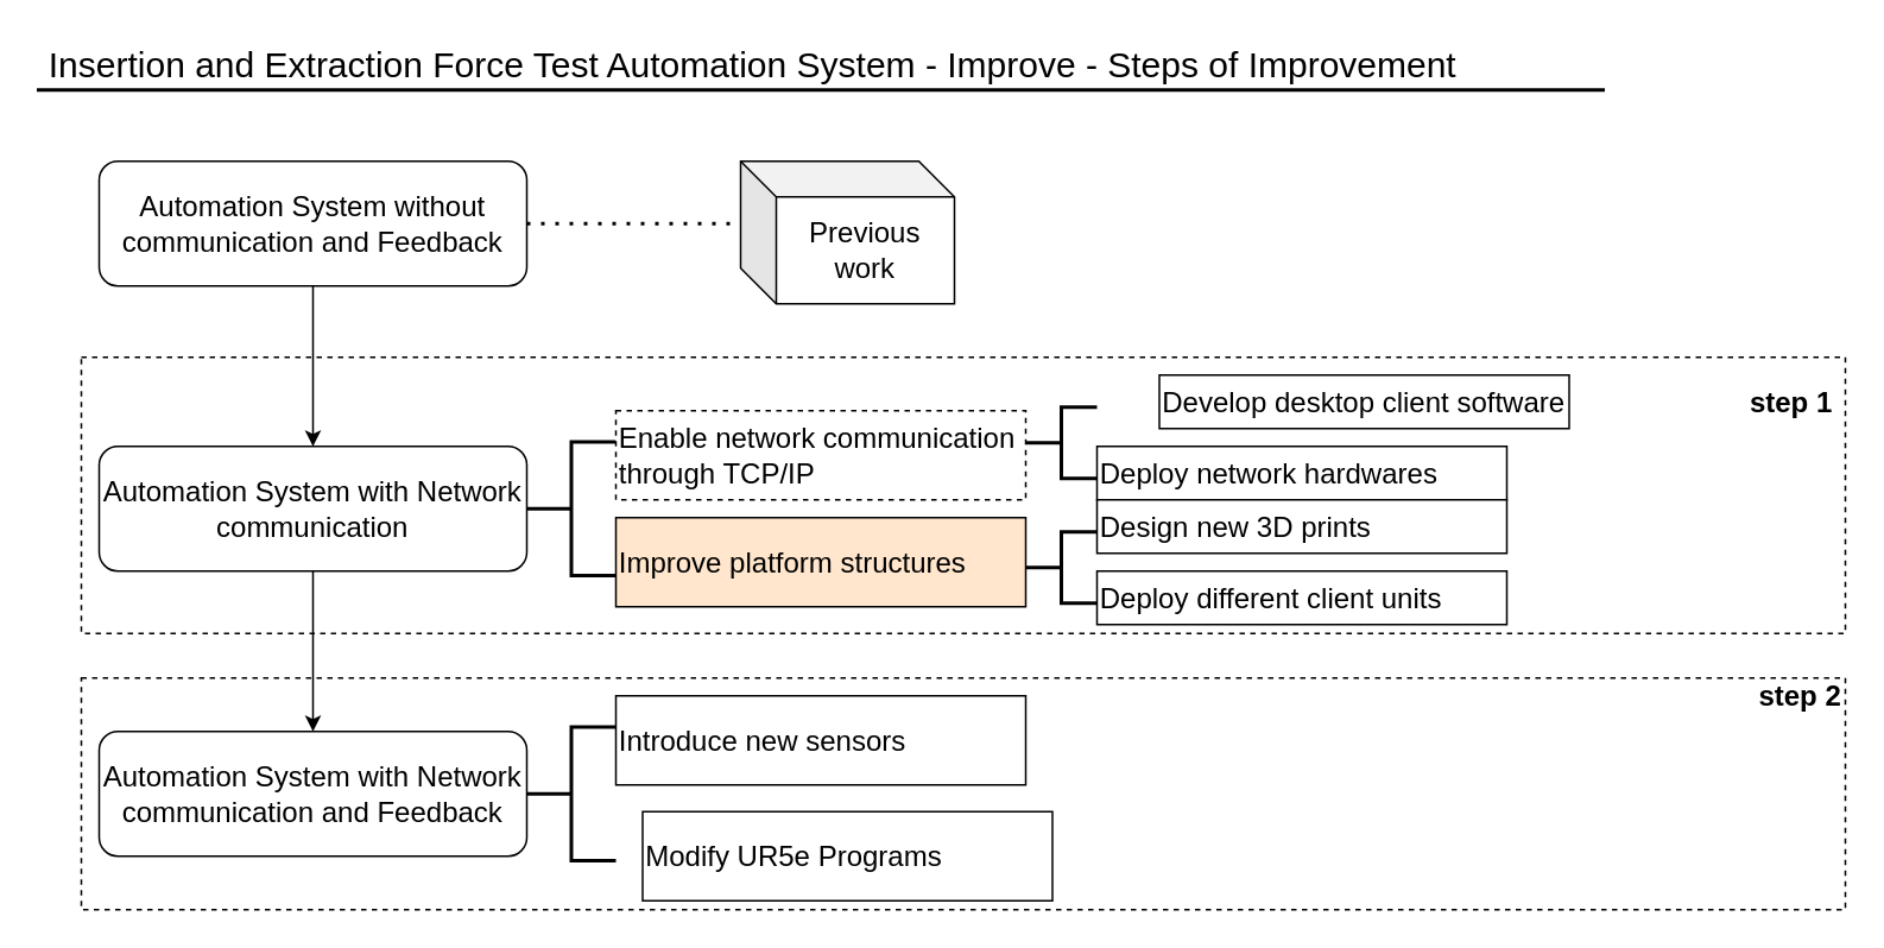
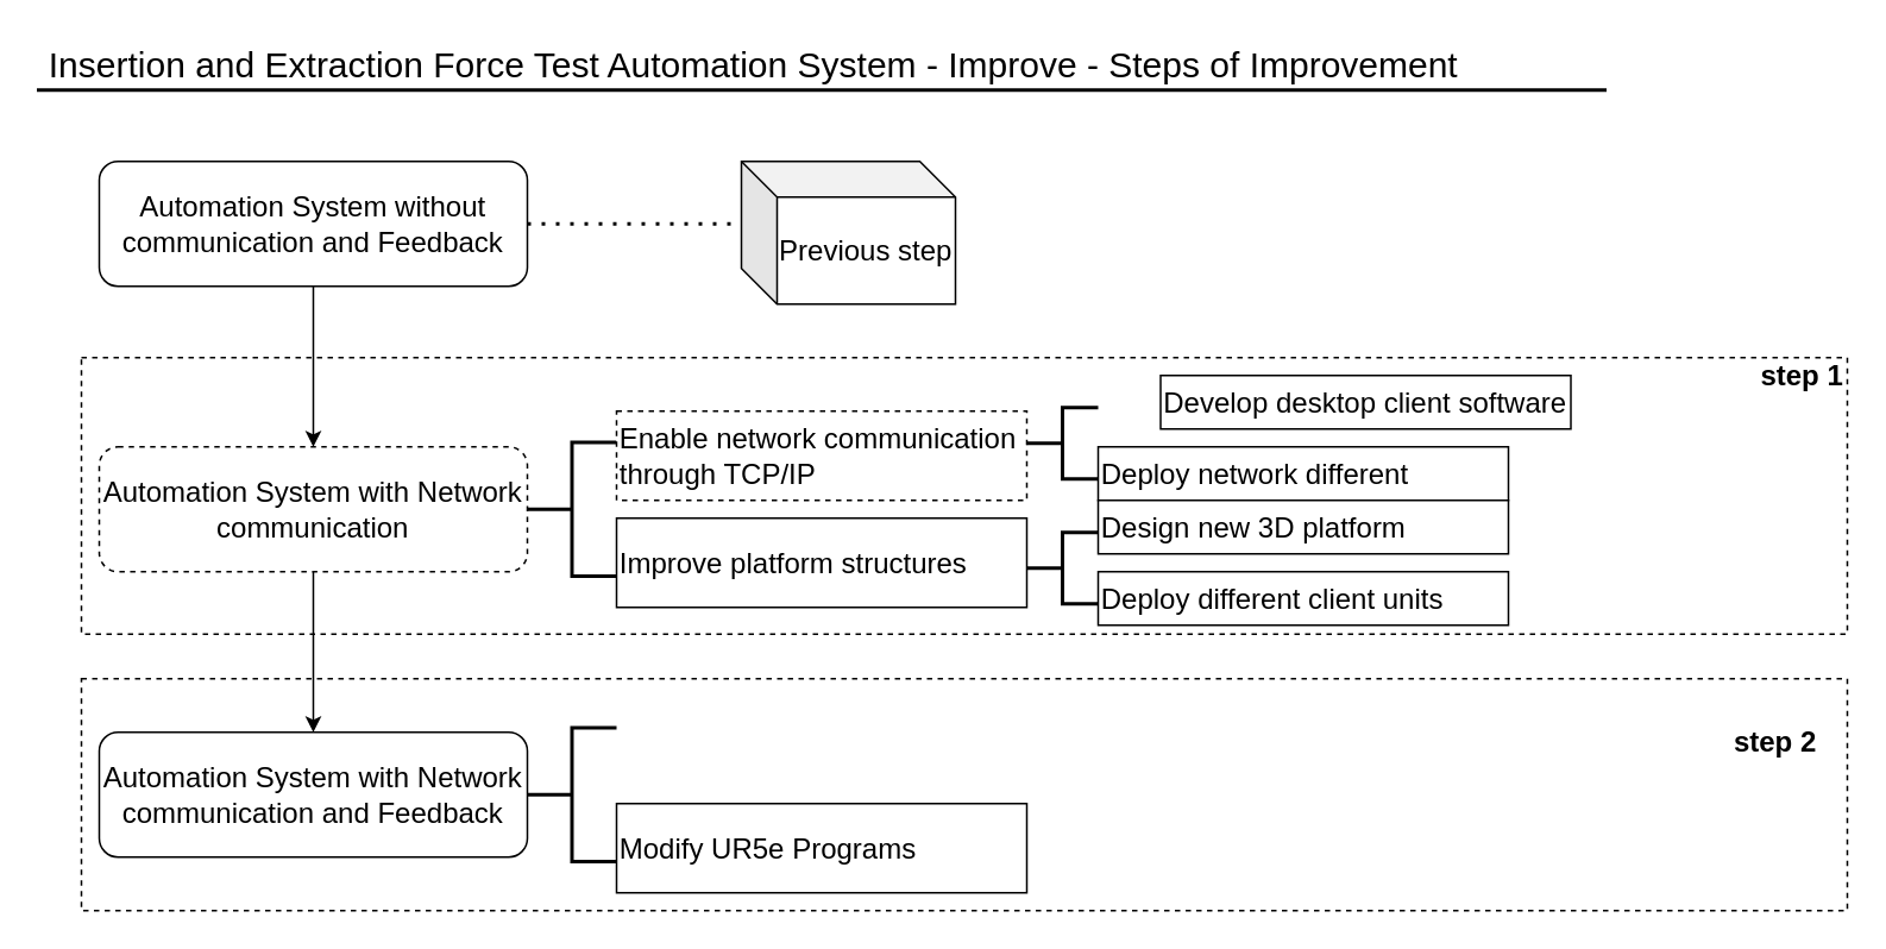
  <mxCell id="0" />
  <mxCell id="1" parent="0" />
  <mxCell id="2" value="" style="rounded=0;whiteSpace=wrap;html=1;fontSize=12;align=left;dashed=1;fillColor=none;" vertex="1" parent="1"><mxGeometry x="45" y="200" width="990" height="155" as="geometry" /></mxCell>
  <mxCell id="3" value="" style="endArrow=none;html=1;fontSize=12;strokeWidth=2;" edge="1" parent="1"><mxGeometry width="50" height="50" relative="1" as="geometry"><mxPoint x="20" y="50" as="sourcePoint" /><mxPoint x="900" y="50" as="targetPoint" /></mxGeometry></mxCell>
  <mxCell id="4" value="&lt;font style=&quot;font-size: 20px&quot;&gt;Insertion and Extraction Force Test Automation System - Improve - Steps of Improvement&lt;/font&gt;" style="text;html=1;strokeColor=none;fillColor=none;align=left;verticalAlign=middle;whiteSpace=wrap;rounded=0;" vertex="1" parent="1"><mxGeometry x="25" y="20" width="810" height="30" as="geometry" /></mxCell>
  <mxCell id="5" style="edgeStyle=orthogonalEdgeStyle;rounded=0;orthogonalLoop=1;jettySize=auto;html=1;exitX=0.5;exitY=1;exitDx=0;exitDy=0;entryX=0.5;entryY=0;entryDx=0;entryDy=0;" edge="1" parent="1" source="6" target="8"><mxGeometry relative="1" as="geometry" /></mxCell>
  <mxCell id="6" value="&lt;font style=&quot;font-size: 16px&quot;&gt;Automation System without communication and Feedback&lt;/font&gt;" style="rounded=1;whiteSpace=wrap;html=1;align=center;" vertex="1" parent="1"><mxGeometry x="55" y="90" width="240" height="70" as="geometry" /></mxCell>
  <mxCell id="7" style="edgeStyle=orthogonalEdgeStyle;rounded=0;orthogonalLoop=1;jettySize=auto;html=1;exitX=0.5;exitY=1;exitDx=0;exitDy=0;entryX=0.5;entryY=0;entryDx=0;entryDy=0;" edge="1" parent="1" source="8" target="9"><mxGeometry relative="1" as="geometry" /></mxCell>
- <mxCell id="8" value="&lt;font style=&quot;font-size: 16px&quot;&gt;Automation System with Network communication&lt;/font&gt;" style="rounded=1;whiteSpace=wrap;html=1;align=center;" vertex="1" parent="1"><mxGeometry x="55" y="250" width="240" height="70" as="geometry" /></mxCell>
+ <mxCell id="8" value="&lt;font style=&quot;font-size: 16px&quot;&gt;Automation System with Network communication&lt;/font&gt;" style="rounded=1;whiteSpace=wrap;html=1;align=center;dashed=1;" vertex="1" parent="1"><mxGeometry x="55" y="250" width="240" height="70" as="geometry" /></mxCell>
  <mxCell id="9" value="&lt;font style=&quot;font-size: 16px&quot;&gt;Automation System with Network communication and Feedback&lt;/font&gt;" style="rounded=1;whiteSpace=wrap;html=1;align=center;" vertex="1" parent="1"><mxGeometry x="55" y="410" width="240" height="70" as="geometry" /></mxCell>
  <mxCell id="10" value="" style="endArrow=none;dashed=1;html=1;dashPattern=1 3;strokeWidth=2;exitX=1;exitY=0.5;exitDx=0;exitDy=0;" edge="1" parent="1" source="6"><mxGeometry width="50" height="50" relative="1" as="geometry"><mxPoint x="415" y="290" as="sourcePoint" /><mxPoint x="415" y="125" as="targetPoint" /></mxGeometry></mxCell>
- <mxCell id="11" value="&lt;font style=&quot;font-size: 16px&quot;&gt;Previous work&lt;/font&gt;" style="shape=cube;whiteSpace=wrap;html=1;boundedLbl=1;backgroundOutline=1;darkOpacity=0.05;darkOpacity2=0.1;align=center;" vertex="1" parent="1"><mxGeometry x="415" y="90" width="120" height="80" as="geometry" /></mxCell>
+ <mxCell id="11" value="&lt;font style=&quot;font-size: 16px&quot;&gt;Previous step&lt;/font&gt;" style="shape=cube;whiteSpace=wrap;html=1;boundedLbl=1;backgroundOutline=1;darkOpacity=0.05;darkOpacity2=0.1;align=center;" vertex="1" parent="1"><mxGeometry x="415" y="90" width="120" height="80" as="geometry" /></mxCell>
  <mxCell id="12" value="" style="strokeWidth=2;html=1;shape=mxgraph.flowchart.annotation_2;align=left;labelPosition=right;pointerEvents=1;" vertex="1" parent="1"><mxGeometry x="295" y="247.5" width="50" height="75" as="geometry" /></mxCell>
  <mxCell id="13" value="&lt;span style=&quot;font-size: 16px&quot;&gt;Enable network communication through TCP/IP&lt;/span&gt;" style="rounded=0;whiteSpace=wrap;html=1;align=left;dashed=1;" vertex="1" parent="1"><mxGeometry x="345" y="230" width="230" height="50" as="geometry" /></mxCell>
  <mxCell id="14" value="&lt;span style=&quot;font-size: 16px&quot;&gt;Develop desktop client software&lt;/span&gt;" style="rounded=0;whiteSpace=wrap;html=1;align=left;" vertex="1" parent="1"><mxGeometry x="650" y="210" width="230" height="30" as="geometry" /></mxCell>
- <mxCell id="15" value="&lt;span style=&quot;font-size: 16px&quot;&gt;Deploy network hardwares&lt;/span&gt;" style="rounded=0;whiteSpace=wrap;html=1;align=left;" vertex="1" parent="1"><mxGeometry x="615" y="250" width="230" height="30" as="geometry" /></mxCell>
+ <mxCell id="15" value="&lt;span style=&quot;font-size: 16px&quot;&gt;Deploy network different&lt;/span&gt;" style="rounded=0;whiteSpace=wrap;html=1;align=left;" vertex="1" parent="1"><mxGeometry x="615" y="250" width="230" height="30" as="geometry" /></mxCell>
  <mxCell id="16" value="" style="strokeWidth=2;html=1;shape=mxgraph.flowchart.annotation_2;align=left;labelPosition=right;pointerEvents=1;" vertex="1" parent="1"><mxGeometry x="575" y="228" width="40" height="40" as="geometry" /></mxCell>
- <mxCell id="17" value="&lt;span style=&quot;font-size: 16px&quot;&gt;Improve platform structures&lt;/span&gt;" style="rounded=0;whiteSpace=wrap;html=1;align=left;fillColor=#ffe6cc;" vertex="1" parent="1"><mxGeometry x="345" y="290" width="230" height="50" as="geometry" /></mxCell>
- <mxCell id="18" value="&lt;span style=&quot;font-size: 16px&quot;&gt;Design new 3D prints&lt;/span&gt;" style="rounded=0;whiteSpace=wrap;html=1;align=left;" vertex="1" parent="1"><mxGeometry x="615" y="280" width="230" height="30" as="geometry" /></mxCell>
+ <mxCell id="17" value="&lt;span style=&quot;font-size: 16px&quot;&gt;Improve platform structures&lt;/span&gt;" style="rounded=0;whiteSpace=wrap;html=1;align=left;" vertex="1" parent="1"><mxGeometry x="345" y="290" width="230" height="50" as="geometry" /></mxCell>
+ <mxCell id="18" value="&lt;span style=&quot;font-size: 16px&quot;&gt;Design new 3D platform&lt;/span&gt;" style="rounded=0;whiteSpace=wrap;html=1;align=left;" vertex="1" parent="1"><mxGeometry x="615" y="280" width="230" height="30" as="geometry" /></mxCell>
  <mxCell id="19" value="&lt;span style=&quot;font-size: 16px&quot;&gt;Deploy different client units&lt;/span&gt;" style="rounded=0;whiteSpace=wrap;html=1;align=left;" vertex="1" parent="1"><mxGeometry x="615" y="320" width="230" height="30" as="geometry" /></mxCell>
  <mxCell id="20" value="" style="strokeWidth=2;html=1;shape=mxgraph.flowchart.annotation_2;align=left;labelPosition=right;pointerEvents=1;" vertex="1" parent="1"><mxGeometry x="575" y="298" width="40" height="40" as="geometry" /></mxCell>
  <mxCell id="21" value="" style="strokeWidth=2;html=1;shape=mxgraph.flowchart.annotation_2;align=left;labelPosition=right;pointerEvents=1;" vertex="1" parent="1"><mxGeometry x="295" y="407.5" width="50" height="75" as="geometry" /></mxCell>
- <mxCell id="22" value="&lt;span style=&quot;font-size: 16px&quot;&gt;Introduce new sensors&lt;/span&gt;" style="rounded=0;whiteSpace=wrap;html=1;align=left;" vertex="1" parent="1"><mxGeometry x="345" y="390" width="230" height="50" as="geometry" /></mxCell>
- <mxCell id="23" value="&lt;span style=&quot;font-size: 16px&quot;&gt;Modify UR5e Programs&lt;/span&gt;" style="rounded=0;whiteSpace=wrap;html=1;align=left;" vertex="1" parent="1"><mxGeometry x="360" y="455" width="230" height="50" as="geometry" /></mxCell>
+ <mxCell id="23" value="&lt;span style=&quot;font-size: 16px&quot;&gt;Modify UR5e Programs&lt;/span&gt;" style="rounded=0;whiteSpace=wrap;html=1;align=left;" vertex="1" parent="1"><mxGeometry x="345" y="450" width="230" height="50" as="geometry" /></mxCell>
  <mxCell id="24" value="" style="rounded=0;whiteSpace=wrap;html=1;fontSize=12;align=left;dashed=1;fillColor=none;" vertex="1" parent="1"><mxGeometry x="45" y="380" width="990" height="130" as="geometry" /></mxCell>
  <mxCell id="25" style="edgeStyle=orthogonalEdgeStyle;rounded=0;orthogonalLoop=1;jettySize=auto;html=1;exitX=0.5;exitY=1;exitDx=0;exitDy=0;strokeWidth=2;fontSize=12;" edge="1" parent="1" source="24" target="24"><mxGeometry relative="1" as="geometry" /></mxCell>
- <mxCell id="26" value="&lt;font style=&quot;font-size: 16px;&quot;&gt;&lt;b style=&quot;font-size: 16px;&quot;&gt;step 1&lt;/b&gt;&lt;/font&gt;" style="text;html=1;strokeColor=none;fillColor=none;align=right;verticalAlign=middle;whiteSpace=wrap;rounded=0;dashed=1;fontSize=16;" vertex="1" parent="1"><mxGeometry x="970" y="215" width="60" height="20" as="geometry" /></mxCell>
- <mxCell id="27" value="&lt;b style=&quot;font-size: 16px;&quot;&gt;step 2&lt;/b&gt;" style="text;html=1;strokeColor=none;fillColor=none;align=right;verticalAlign=middle;whiteSpace=wrap;rounded=0;dashed=1;fontSize=16;" vertex="1" parent="1"><mxGeometry x="975" y="380" width="60" height="20" as="geometry" /></mxCell>
+ <mxCell id="26" value="&lt;font style=&quot;font-size: 16px;&quot;&gt;&lt;b style=&quot;font-size: 16px;&quot;&gt;step 1&lt;/b&gt;&lt;/font&gt;" style="text;html=1;strokeColor=none;fillColor=none;align=right;verticalAlign=middle;whiteSpace=wrap;rounded=0;dashed=1;fontSize=16;" vertex="1" parent="1"><mxGeometry x="975" y="200" width="60" height="20" as="geometry" /></mxCell>
+ <mxCell id="27" value="&lt;b style=&quot;font-size: 16px;&quot;&gt;step 2&lt;/b&gt;" style="text;html=1;strokeColor=none;fillColor=none;align=right;verticalAlign=middle;whiteSpace=wrap;rounded=0;dashed=1;fontSize=16;" vertex="1" parent="1"><mxGeometry x="960" y="405" width="60" height="20" as="geometry" /></mxCell>
